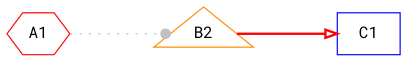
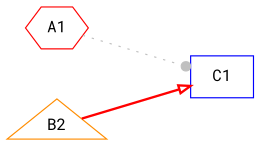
  digraph {
    fontname="Roboto Mono"
    mindist=1.0
    nodesep=0.6
    rankdir=LR
    ranksep=1.0
    root=Demo
    node [bpentry=false bpexit=false cpu=0 fillcolor=white fontname="Roboto Mono" patentry=false patexit=false style=filled toffs=0]
    edge [fontname="Roboto Mono"]
    A1 [beamproc=beamA color=red flags="0x00000004" pattern=patternA prio=0 qty=1 shape=hexagon tvalid=0 type=flow vabs=false]
    B2 [beamproc=beamB color=darkorange flags="0x00000000" pattern=patternB shape=triangle startoffs=0 thread=2097153 type=startthread]
    n3 [beamproc=beamC color=blue flags="0x00000007" label=C1 pattern=patternC qhi=false qil=false qlo=false shape=rectangle tperiod=15086678242799501039 type=block toffs=""]
-   A1 -> B2 [arrowhead=dot color=gray style=dotted type=origindst]
+   A1 -> n3 [arrowhead=dot color=gray style=dotted type=origindst]
    B2 -> n3 [arrowhead=onormal color=red style=bold type=defdst]
  }
